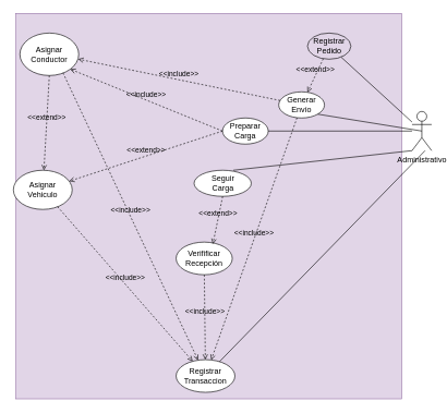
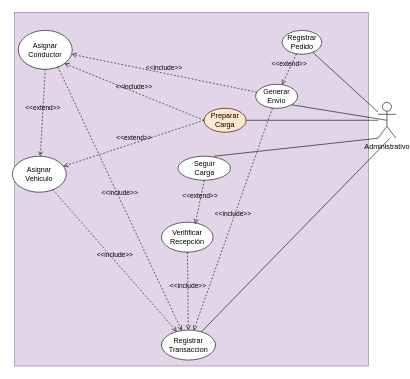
  <mxCell id="0" />
  <mxCell id="1" parent="0" />
  <mxCell id="2" value="" style="whiteSpace=wrap;html=1;aspect=fixed;fillColor=#e1d5e7;strokeColor=#9673a6;" vertex="1" parent="1"><mxGeometry x="24" y="20" width="590" height="590" as="geometry" /></mxCell>
  <mxCell id="3" value="Administrativo" style="shape=umlActor;verticalLabelPosition=bottom;verticalAlign=top;html=1;outlineConnect=0;" vertex="1" parent="1"><mxGeometry x="630" y="170" width="30" height="60" as="geometry" /></mxCell>
  <mxCell id="4" value="Generar&lt;br&gt;Envío" style="ellipse;whiteSpace=wrap;html=1;" vertex="1" parent="1"><mxGeometry x="426" y="140" width="70" height="40" as="geometry" /></mxCell>
  <mxCell id="5" value="" style="endArrow=none;html=1;rounded=0;" edge="1" parent="1" source="7" target="3"><mxGeometry width="50" height="50" relative="1" as="geometry"><mxPoint x="290" y="390" as="sourcePoint" /><mxPoint x="340" y="340" as="targetPoint" /></mxGeometry></mxCell>
- <mxCell id="6" value="Preparar&lt;br&gt;Carga" style="ellipse;whiteSpace=wrap;html=1;" vertex="1" parent="1"><mxGeometry x="340" y="180" width="70" height="40" as="geometry" /></mxCell>
- <mxCell id="7" value="Registrar&lt;br&gt;Pedido" style="ellipse;whiteSpace=wrap;html=1;fillColor=#e1d5e7;" vertex="1" parent="1"><mxGeometry x="470" y="50" width="66.5" height="40" as="geometry" /></mxCell>
+ <mxCell id="6" value="Preparar&lt;br&gt;Carga" style="ellipse;whiteSpace=wrap;html=1;fillColor=#ffe6cc;" vertex="1" parent="1"><mxGeometry x="340" y="180" width="70" height="40" as="geometry" /></mxCell>
+ <mxCell id="7" value="Registrar&lt;br&gt;Pedido" style="ellipse;whiteSpace=wrap;html=1;" vertex="1" parent="1"><mxGeometry x="470" y="50" width="66.5" height="40" as="geometry" /></mxCell>
  <mxCell id="8" value="" style="endArrow=none;html=1;rounded=0;" edge="1" parent="1" source="6" target="3"><mxGeometry width="50" height="50" relative="1" as="geometry"><mxPoint x="290" y="390" as="sourcePoint" /><mxPoint x="340" y="340" as="targetPoint" /></mxGeometry></mxCell>
  <mxCell id="9" value="Asignar&lt;br&gt;Conductor" style="ellipse;whiteSpace=wrap;html=1;" vertex="1" parent="1"><mxGeometry x="30" y="50" width="90" height="65" as="geometry" /></mxCell>
  <mxCell id="10" value="&amp;lt;&amp;lt;include&amp;gt;&amp;gt;" style="html=1;verticalAlign=bottom;labelBackgroundColor=none;endArrow=open;endFill=0;dashed=1;rounded=0;entryX=0.991;entryY=0.614;entryDx=0;entryDy=0;entryPerimeter=0;" edge="1" parent="1" source="4" target="9"><mxGeometry width="160" relative="1" as="geometry"><mxPoint x="230" y="370" as="sourcePoint" /><mxPoint x="390" y="370" as="targetPoint" /></mxGeometry></mxCell>
  <mxCell id="11" value="&amp;lt;&amp;lt;include&amp;gt;&amp;gt;" style="html=1;verticalAlign=bottom;labelBackgroundColor=none;endArrow=open;endFill=0;dashed=1;rounded=0;exitX=0;exitY=0.5;exitDx=0;exitDy=0;entryX=1;entryY=1;entryDx=0;entryDy=0;" edge="1" parent="1" source="6" target="9"><mxGeometry width="160" relative="1" as="geometry"><mxPoint x="230" y="370" as="sourcePoint" /><mxPoint x="390" y="370" as="targetPoint" /></mxGeometry></mxCell>
  <mxCell id="12" value="&amp;lt;&amp;lt;extend&amp;gt;&amp;gt;" style="html=1;verticalAlign=bottom;labelBackgroundColor=none;endArrow=open;endFill=0;dashed=1;rounded=0;" edge="1" parent="1" source="7" target="4"><mxGeometry width="160" relative="1" as="geometry"><mxPoint x="230" y="370" as="sourcePoint" /><mxPoint x="390" y="370" as="targetPoint" /></mxGeometry></mxCell>
  <mxCell id="13" value="Asignar&lt;br&gt;Vehiculo" style="ellipse;whiteSpace=wrap;html=1;" vertex="1" parent="1"><mxGeometry x="20" y="260" width="90" height="60" as="geometry" /></mxCell>
  <mxCell id="14" value="&amp;lt;&amp;lt;extend&amp;gt;&amp;gt;" style="html=1;verticalAlign=bottom;labelBackgroundColor=none;endArrow=open;endFill=0;dashed=1;rounded=0;exitX=0.5;exitY=1;exitDx=0;exitDy=0;" edge="1" parent="1" source="9" target="13"><mxGeometry width="160" relative="1" as="geometry"><mxPoint x="120" y="450" as="sourcePoint" /><mxPoint x="280" y="450" as="targetPoint" /></mxGeometry></mxCell>
  <mxCell id="15" value="Seguir&lt;br&gt;Carga" style="ellipse;whiteSpace=wrap;html=1;" vertex="1" parent="1"><mxGeometry x="296.5" y="260" width="87.5" height="40" as="geometry" /></mxCell>
  <mxCell id="16" value="&amp;lt;&amp;lt;extend&amp;gt;&amp;gt;" style="html=1;verticalAlign=bottom;labelBackgroundColor=none;endArrow=open;endFill=0;dashed=1;rounded=0;exitX=0;exitY=0.5;exitDx=0;exitDy=0;" edge="1" parent="1" source="6" target="13"><mxGeometry width="160" relative="1" as="geometry"><mxPoint x="230" y="330" as="sourcePoint" /><mxPoint x="390" y="330" as="targetPoint" /></mxGeometry></mxCell>
  <mxCell id="17" value="" style="endArrow=none;html=1;rounded=0;entryX=0;entryY=1;entryDx=0;entryDy=0;entryPerimeter=0;exitX=0.686;exitY=0;exitDx=0;exitDy=0;exitPerimeter=0;" edge="1" parent="1" source="15" target="3"><mxGeometry width="50" height="50" relative="1" as="geometry"><mxPoint x="600" y="390" as="sourcePoint" /><mxPoint x="650" y="340" as="targetPoint" /></mxGeometry></mxCell>
  <mxCell id="18" value="Verifificar&lt;br&gt;Recepción" style="ellipse;whiteSpace=wrap;html=1;" vertex="1" parent="1"><mxGeometry x="269" y="370" width="86" height="50" as="geometry" /></mxCell>
  <mxCell id="19" value="&amp;lt;&amp;lt;extend&amp;gt;&amp;gt;" style="html=1;verticalAlign=bottom;labelBackgroundColor=none;endArrow=open;endFill=0;dashed=1;rounded=0;entryX=0.654;entryY=0.06;entryDx=0;entryDy=0;entryPerimeter=0;exitX=0.5;exitY=1;exitDx=0;exitDy=0;" edge="1" parent="1" source="15" target="18"><mxGeometry width="160" relative="1" as="geometry"><mxPoint x="230" y="330" as="sourcePoint" /><mxPoint x="390" y="330" as="targetPoint" /></mxGeometry></mxCell>
  <mxCell id="20" value="Registrar Transaccion" style="ellipse;whiteSpace=wrap;html=1;" vertex="1" parent="1"><mxGeometry x="269" y="550" width="90" height="50" as="geometry" /></mxCell>
  <mxCell id="21" value="" style="endArrow=none;html=1;rounded=0;" edge="1" parent="1" source="20"><mxGeometry width="50" height="50" relative="1" as="geometry"><mxPoint x="600" y="280" as="sourcePoint" /><mxPoint x="650" y="230" as="targetPoint" /></mxGeometry></mxCell>
  <mxCell id="22" value="&amp;lt;&amp;lt;include&amp;gt;&amp;gt;" style="html=1;verticalAlign=bottom;labelBackgroundColor=none;endArrow=open;endFill=0;dashed=1;rounded=0;exitX=0.733;exitY=0.938;exitDx=0;exitDy=0;exitPerimeter=0;" edge="1" parent="1" source="9" target="20"><mxGeometry width="160" relative="1" as="geometry"><mxPoint x="40" y="360" as="sourcePoint" /><mxPoint x="200" y="360" as="targetPoint" /></mxGeometry></mxCell>
  <mxCell id="23" value="&amp;lt;&amp;lt;include&amp;gt;&amp;gt;" style="html=1;verticalAlign=bottom;labelBackgroundColor=none;endArrow=open;endFill=0;dashed=1;rounded=0;" edge="1" parent="1" source="13" target="20"><mxGeometry width="160" relative="1" as="geometry"><mxPoint x="100" y="370" as="sourcePoint" /><mxPoint x="260" y="370" as="targetPoint" /></mxGeometry></mxCell>
  <mxCell id="24" value="&amp;lt;&amp;lt;include&amp;gt;&amp;gt;" style="html=1;verticalAlign=bottom;labelBackgroundColor=none;endArrow=open;endFill=0;dashed=1;rounded=0;" edge="1" parent="1" source="18" target="20"><mxGeometry width="160" relative="1" as="geometry"><mxPoint x="50" y="410" as="sourcePoint" /><mxPoint x="210" y="410" as="targetPoint" /></mxGeometry></mxCell>
  <mxCell id="25" value="&amp;lt;&amp;lt;include&amp;gt;&amp;gt;" style="html=1;verticalAlign=bottom;labelBackgroundColor=none;endArrow=open;endFill=0;dashed=1;rounded=0;" edge="1" parent="1" source="4" target="20"><mxGeometry width="160" relative="1" as="geometry"><mxPoint x="370" y="280" as="sourcePoint" /><mxPoint x="530" y="280" as="targetPoint" /></mxGeometry></mxCell>
  <mxCell id="26" value="" style="endArrow=none;html=1;rounded=0;entryX=0.5;entryY=0.5;entryDx=0;entryDy=0;entryPerimeter=0;exitX=1;exitY=1;exitDx=0;exitDy=0;" edge="1" parent="1" source="4" target="3"><mxGeometry width="50" height="50" relative="1" as="geometry"><mxPoint x="480" y="300" as="sourcePoint" /><mxPoint x="530" y="250" as="targetPoint" /></mxGeometry></mxCell>
